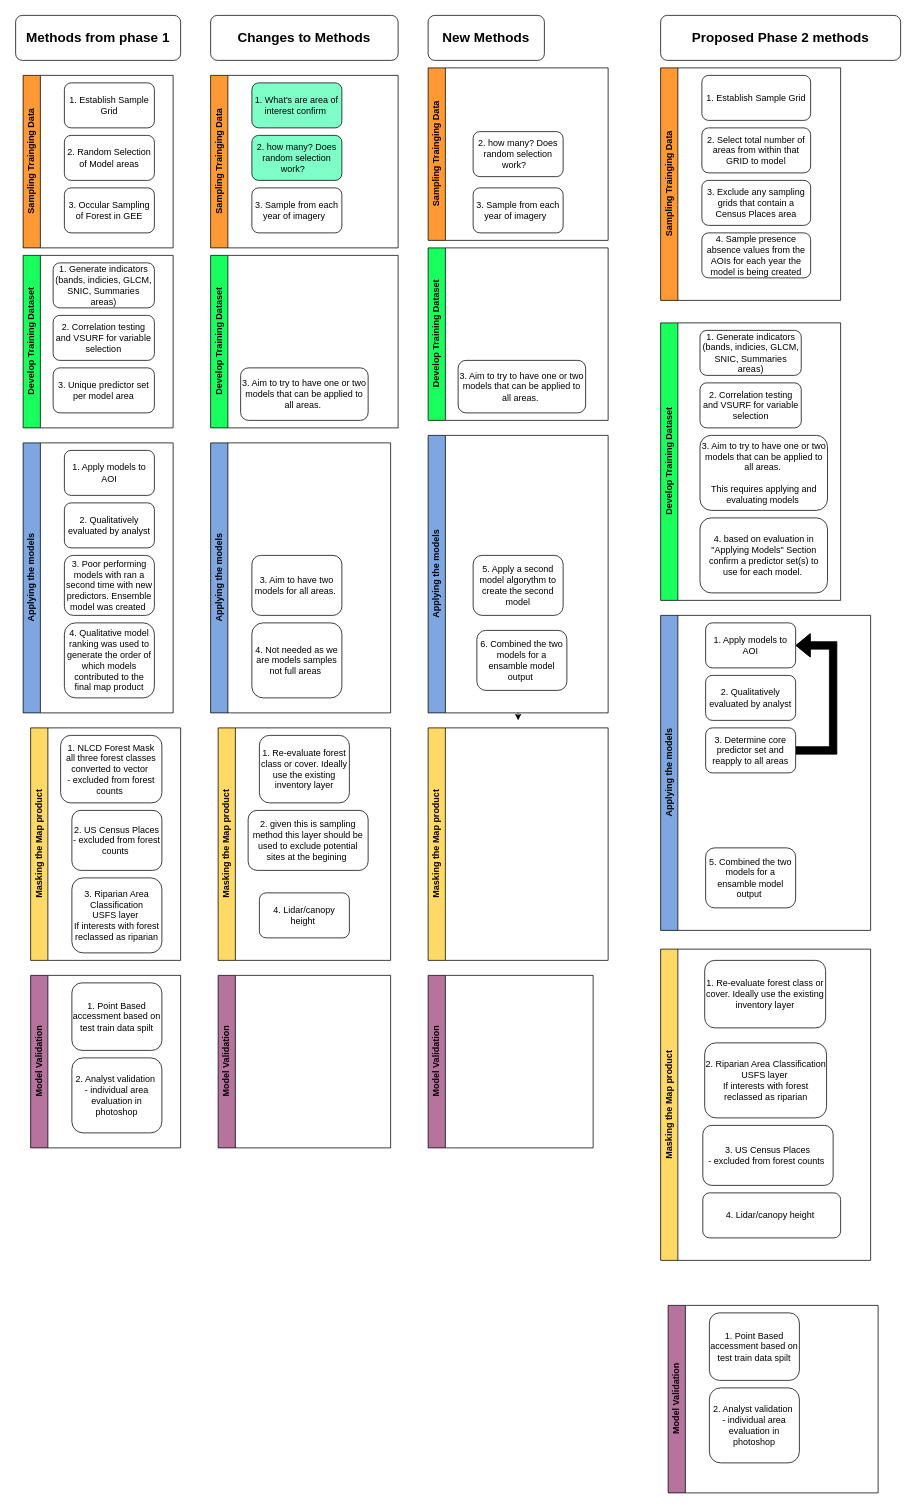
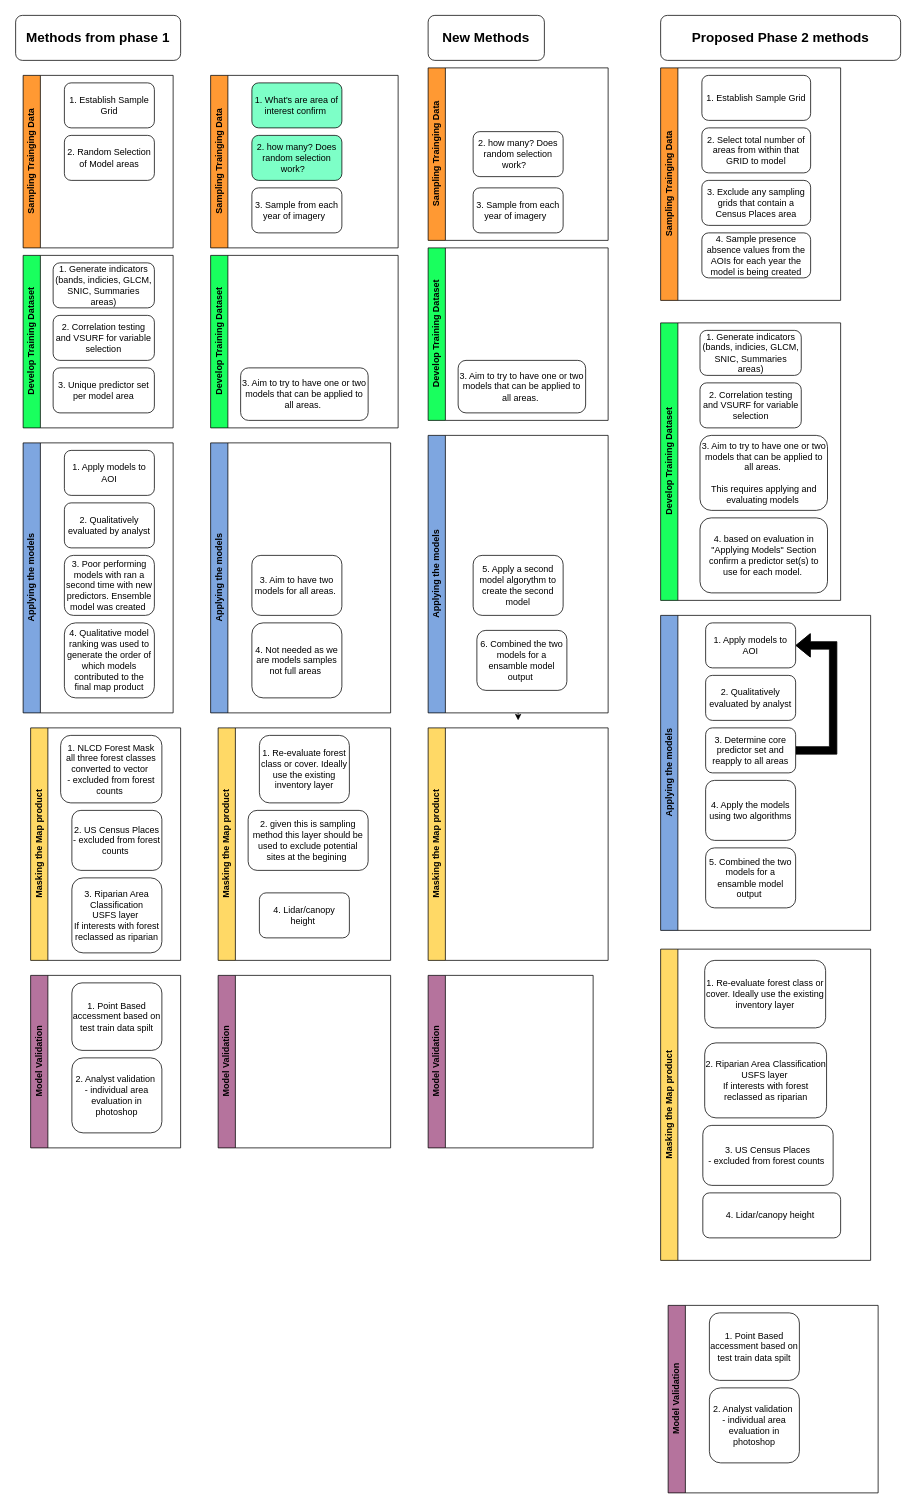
  <mxCell id="0" />
  <mxCell id="1" parent="0" />
  <mxCell id="2" value="&lt;b&gt;&lt;font style=&quot;font-size: 18px;&quot;&gt;Methods from phase 1&lt;/font&gt;&lt;/b&gt;" style="rounded=1;whiteSpace=wrap;html=1;fillColor=#FFFFFF;" parent="1" vertex="1"><mxGeometry x="20" y="20" width="220" height="60" as="geometry" /></mxCell>
- <mxCell id="3" value="&lt;b&gt;&lt;font style=&quot;font-size: 18px;&quot;&gt;Changes to Methods&lt;br&gt;&lt;/font&gt;&lt;/b&gt;" style="rounded=1;whiteSpace=wrap;html=1;fillColor=#FFFFFF;" parent="1" vertex="1"><mxGeometry x="280" y="20" width="250" height="60" as="geometry" /></mxCell>
  <mxCell id="4" value="&lt;b&gt;&lt;font style=&quot;font-size: 18px;&quot;&gt;New Methods&lt;br&gt;&lt;/font&gt;&lt;/b&gt;" style="rounded=1;whiteSpace=wrap;html=1;fillColor=#FFFFFF;" parent="1" vertex="1"><mxGeometry x="570" y="20" width="155" height="60" as="geometry" /></mxCell>
  <mxCell id="5" value="&lt;b&gt;&lt;font style=&quot;font-size: 18px;&quot;&gt;Proposed Phase 2 methods&lt;br&gt;&lt;/font&gt;&lt;/b&gt;" style="rounded=1;whiteSpace=wrap;html=1;fillColor=#FFFFFF;" parent="1" vertex="1"><mxGeometry x="880" y="20" width="320" height="60" as="geometry" /></mxCell>
  <mxCell id="6" value="1. Establish Sample Grid" style="rounded=1;whiteSpace=wrap;html=1;" parent="1" vertex="1"><mxGeometry x="85" y="110" width="120" height="60" as="geometry" /></mxCell>
  <mxCell id="7" value="Sampling Trainging Data" style="swimlane;horizontal=0;whiteSpace=wrap;html=1;fillColor=#FF9933;" parent="1" vertex="1"><mxGeometry x="30" y="100" width="200" height="230" as="geometry" /></mxCell>
- <mxCell id="8" value="3. Occular Sampling of Forest in GEE" style="rounded=1;whiteSpace=wrap;html=1;" parent="7" vertex="1"><mxGeometry x="55" y="150" width="120" height="60" as="geometry" /></mxCell>
  <mxCell id="9" value="2. Random Selection of Model areas" style="rounded=1;whiteSpace=wrap;html=1;" parent="7" vertex="1"><mxGeometry x="55" y="80" width="120" height="60" as="geometry" /></mxCell>
  <mxCell id="10" value="1. Generate indicators (bands, indicies, GLCM, SNIC, Summaries areas)" style="rounded=1;whiteSpace=wrap;html=1;" parent="1" vertex="1"><mxGeometry x="70" y="350" width="135" height="60" as="geometry" /></mxCell>
  <mxCell id="11" value="Develop Training Dataset" style="swimlane;horizontal=0;whiteSpace=wrap;html=1;fillColor=#19FF5E;" parent="1" vertex="1"><mxGeometry x="30" y="340" width="200" height="230" as="geometry" /></mxCell>
  <mxCell id="12" value="3. Unique predictor set per model area" style="rounded=1;whiteSpace=wrap;html=1;" parent="11" vertex="1"><mxGeometry x="40" y="150" width="135" height="60" as="geometry" /></mxCell>
  <mxCell id="13" value="2. Correlation testing and VSURF for variable selection" style="rounded=1;whiteSpace=wrap;html=1;" parent="11" vertex="1"><mxGeometry x="40" y="80" width="135" height="60" as="geometry" /></mxCell>
  <mxCell id="14" value="Masking the Map product" style="swimlane;horizontal=0;whiteSpace=wrap;html=1;fillColor=#FFD966;" parent="1" vertex="1"><mxGeometry x="40" y="970" width="200" height="310" as="geometry" /></mxCell>
  <mxCell id="15" value="2. US Census Places&lt;br&gt;- excluded from forest counts&amp;nbsp;" style="rounded=1;whiteSpace=wrap;html=1;" parent="14" vertex="1"><mxGeometry x="55" y="110" width="120" height="80" as="geometry" /></mxCell>
  <mxCell id="16" value="1. NLCD Forest Mask&lt;br&gt;all three forest classes&lt;br&gt;converted to vector&amp;nbsp;&lt;br&gt;- excluded from forest counts&amp;nbsp;" style="rounded=1;whiteSpace=wrap;html=1;" parent="14" vertex="1"><mxGeometry x="40" y="10" width="135" height="90" as="geometry" /></mxCell>
  <mxCell id="17" value="3. Riparian Area Classification&lt;br&gt;USFS layer&amp;nbsp;&lt;br&gt;If interests with forest reclassed as riparian" style="rounded=1;whiteSpace=wrap;html=1;" parent="14" vertex="1"><mxGeometry x="55" y="200" width="120" height="100" as="geometry" /></mxCell>
  <mxCell id="18" value="Applying the models" style="swimlane;horizontal=0;whiteSpace=wrap;html=1;fillColor=#7EA6E0;" parent="1" vertex="1"><mxGeometry x="30" y="590" width="200" height="360" as="geometry" /></mxCell>
  <mxCell id="19" value="3. Poor performing models with ran a second time with new predictors. Ensemble model was created&amp;nbsp;" style="rounded=1;whiteSpace=wrap;html=1;" parent="18" vertex="1"><mxGeometry x="55" y="150" width="120" height="80" as="geometry" /></mxCell>
  <mxCell id="20" value="2. Qualitatively evaluated by analyst" style="rounded=1;whiteSpace=wrap;html=1;" parent="18" vertex="1"><mxGeometry x="55" y="80" width="120" height="60" as="geometry" /></mxCell>
  <mxCell id="21" value="4. Qualitative model ranking was used to generate the order of which models contributed to the final map product" style="rounded=1;whiteSpace=wrap;html=1;" parent="18" vertex="1"><mxGeometry x="55" y="240" width="120" height="100" as="geometry" /></mxCell>
  <mxCell id="22" value="1. Apply models to AOI" style="rounded=1;whiteSpace=wrap;html=1;" parent="18" vertex="1"><mxGeometry x="55" y="10" width="120" height="60" as="geometry" /></mxCell>
  <mxCell id="23" value="Model Validation" style="swimlane;horizontal=0;whiteSpace=wrap;html=1;fillColor=#B5739D;" parent="1" vertex="1"><mxGeometry x="40" y="1300" width="200" height="230" as="geometry" /></mxCell>
  <mxCell id="24" value="1. Point Based accessment based on test train data spilt" style="rounded=1;whiteSpace=wrap;html=1;" parent="23" vertex="1"><mxGeometry x="55" y="10" width="120" height="90" as="geometry" /></mxCell>
  <mxCell id="25" value="2. Analyst validation&amp;nbsp;&lt;br&gt;- individual area evaluation in photoshop" style="rounded=1;whiteSpace=wrap;html=1;" parent="23" vertex="1"><mxGeometry x="55" y="110" width="120" height="100" as="geometry" /></mxCell>
  <mxCell id="26" value="1. What's are area of interest confirm&amp;nbsp;" style="rounded=1;whiteSpace=wrap;html=1;fillColor=#7DFFC7;" parent="1" vertex="1"><mxGeometry x="335" y="110" width="120" height="60" as="geometry" /></mxCell>
  <mxCell id="27" value="Sampling Trainging Data" style="swimlane;horizontal=0;whiteSpace=wrap;html=1;fillColor=#FF9933;" parent="1" vertex="1"><mxGeometry x="280" y="100" width="250" height="230" as="geometry" /></mxCell>
  <mxCell id="28" value="2. how many? Does random selection work?&amp;nbsp; &amp;nbsp;" style="rounded=1;whiteSpace=wrap;html=1;fillColor=#7DFFC7;" parent="27" vertex="1"><mxGeometry x="55" y="80" width="120" height="60" as="geometry" /></mxCell>
  <mxCell id="29" value="3. Sample from each year of imagery&amp;nbsp;&amp;nbsp;" style="rounded=1;whiteSpace=wrap;html=1;" parent="27" vertex="1"><mxGeometry x="55" y="150" width="120" height="60" as="geometry" /></mxCell>
  <mxCell id="30" value="Develop Training Dataset" style="swimlane;horizontal=0;whiteSpace=wrap;html=1;fillColor=#19FF5E;" parent="1" vertex="1"><mxGeometry x="280" y="340" width="250" height="230" as="geometry" /></mxCell>
  <mxCell id="31" value="3. Aim to try to have one or two models that can be applied to all areas.&amp;nbsp;" style="rounded=1;whiteSpace=wrap;html=1;" parent="30" vertex="1"><mxGeometry x="40" y="150" width="170" height="70" as="geometry" /></mxCell>
  <mxCell id="32" value="Masking the Map product" style="swimlane;horizontal=0;whiteSpace=wrap;html=1;fillColor=#FFD966;" parent="1" vertex="1"><mxGeometry x="290" y="970" width="230" height="310" as="geometry" /></mxCell>
  <mxCell id="33" value="2. given this is sampling method this layer should be used to exclude potential sites at the begining&amp;nbsp;" style="rounded=1;whiteSpace=wrap;html=1;" parent="32" vertex="1"><mxGeometry x="40" y="110" width="160" height="80" as="geometry" /></mxCell>
  <mxCell id="34" value="1. Re-evaluate forest class or cover. Ideally use the existing inventory layer" style="rounded=1;whiteSpace=wrap;html=1;" parent="32" vertex="1"><mxGeometry x="55" y="10" width="120" height="90" as="geometry" /></mxCell>
  <mxCell id="35" value="4. Lidar/canopy height&amp;nbsp;" style="rounded=1;whiteSpace=wrap;html=1;" parent="32" vertex="1"><mxGeometry x="55" y="220" width="120" height="60" as="geometry" /></mxCell>
  <mxCell id="36" value="Applying the models" style="swimlane;horizontal=0;whiteSpace=wrap;html=1;fillColor=#7EA6E0;" parent="1" vertex="1"><mxGeometry x="280" y="590" width="240" height="360" as="geometry" /></mxCell>
  <mxCell id="37" value="3. Aim to have two models for all areas.&amp;nbsp;" style="rounded=1;whiteSpace=wrap;html=1;" parent="36" vertex="1"><mxGeometry x="55" y="150" width="120" height="80" as="geometry" /></mxCell>
  <mxCell id="38" value="4. Not needed as we are models samples not full areas&amp;nbsp;" style="rounded=1;whiteSpace=wrap;html=1;" parent="36" vertex="1"><mxGeometry x="55" y="240" width="120" height="100" as="geometry" /></mxCell>
  <mxCell id="39" value="Sampling Trainging Data" style="swimlane;horizontal=0;whiteSpace=wrap;html=1;fillColor=#FF9933;" parent="1" vertex="1"><mxGeometry x="570" y="90" width="240" height="230" as="geometry" /></mxCell>
  <mxCell id="40" value="2. how many? Does random selection work?&amp;nbsp; &amp;nbsp;" style="rounded=1;whiteSpace=wrap;html=1;" parent="39" vertex="1"><mxGeometry x="60" y="85" width="120" height="60" as="geometry" /></mxCell>
  <mxCell id="41" value="3. Sample from each year of imagery&amp;nbsp;&amp;nbsp;" style="rounded=1;whiteSpace=wrap;html=1;" parent="39" vertex="1"><mxGeometry x="60" y="160" width="120" height="60" as="geometry" /></mxCell>
  <mxCell id="42" value="Develop Training Dataset" style="swimlane;horizontal=0;whiteSpace=wrap;html=1;fillColor=#19FF5E;" parent="1" vertex="1"><mxGeometry x="570" y="330" width="240" height="230" as="geometry" /></mxCell>
  <mxCell id="43" value="3. Aim to try to have one or two models that can be applied to all areas.&amp;nbsp;" style="rounded=1;whiteSpace=wrap;html=1;" parent="42" vertex="1"><mxGeometry x="40" y="150" width="170" height="70" as="geometry" /></mxCell>
  <mxCell id="44" style="edgeStyle=orthogonalEdgeStyle;rounded=0;orthogonalLoop=1;jettySize=auto;html=1;exitX=0.5;exitY=1;exitDx=0;exitDy=0;" parent="1" source="45" edge="1"><mxGeometry relative="1" as="geometry"><mxPoint x="690" y="960" as="targetPoint" /></mxGeometry></mxCell>
  <mxCell id="45" value="Applying the models" style="swimlane;horizontal=0;whiteSpace=wrap;html=1;fillColor=#7EA6E0;" parent="1" vertex="1"><mxGeometry x="570" y="580" width="240" height="370" as="geometry" /></mxCell>
  <mxCell id="46" value="5. Apply a second model algorythm to create the second model" style="rounded=1;whiteSpace=wrap;html=1;" parent="45" vertex="1"><mxGeometry x="60" y="160" width="120" height="80" as="geometry" /></mxCell>
  <mxCell id="47" value="6. Combined the two models for a ensamble model output&amp;nbsp;" style="rounded=1;whiteSpace=wrap;html=1;" parent="45" vertex="1"><mxGeometry x="65" y="260" width="120" height="80" as="geometry" /></mxCell>
  <mxCell id="48" value="Masking the Map product" style="swimlane;horizontal=0;whiteSpace=wrap;html=1;fillColor=#FFD966;" parent="1" vertex="1"><mxGeometry x="570" y="970" width="240" height="310" as="geometry" /></mxCell>
  <mxCell id="49" value="Model Validation" style="swimlane;horizontal=0;whiteSpace=wrap;html=1;fillColor=#B5739D;" parent="1" vertex="1"><mxGeometry x="290" y="1300" width="230" height="230" as="geometry" /></mxCell>
  <mxCell id="50" value="Sampling Trainging Data" style="swimlane;horizontal=0;whiteSpace=wrap;html=1;fillColor=#FF9933;" parent="1" vertex="1"><mxGeometry x="880" y="90" width="240" height="310" as="geometry" /></mxCell>
  <mxCell id="51" value="2. Select total number of areas from within that GRID to model" style="rounded=1;whiteSpace=wrap;html=1;" parent="50" vertex="1"><mxGeometry x="55" y="80" width="145" height="60" as="geometry" /></mxCell>
  <mxCell id="52" value="1. Establish Sample Grid" style="rounded=1;whiteSpace=wrap;html=1;" parent="50" vertex="1"><mxGeometry x="55" y="10" width="145" height="60" as="geometry" /></mxCell>
  <mxCell id="53" value="3. Exclude any sampling grids that contain a Census Places area" style="rounded=1;whiteSpace=wrap;html=1;" parent="50" vertex="1"><mxGeometry x="55" y="150" width="145" height="60" as="geometry" /></mxCell>
  <mxCell id="54" value="4. Sample presence absence values from the AOIs for each year the model is being created" style="rounded=1;whiteSpace=wrap;html=1;" parent="50" vertex="1"><mxGeometry x="55" y="220" width="145" height="60" as="geometry" /></mxCell>
  <mxCell id="55" value="Develop Training Dataset" style="swimlane;horizontal=0;whiteSpace=wrap;html=1;fillColor=#19FF5E;" parent="1" vertex="1"><mxGeometry x="880" y="430" width="240" height="370" as="geometry" /></mxCell>
  <mxCell id="56" value="3. Aim to try to have one or two models that can be applied to all areas.&amp;nbsp;&lt;br&gt;&lt;br&gt;This requires applying and evaluating models&amp;nbsp;" style="rounded=1;whiteSpace=wrap;html=1;" parent="55" vertex="1"><mxGeometry x="52.5" y="150" width="170" height="100" as="geometry" /></mxCell>
  <mxCell id="57" value="1. Generate indicators (bands, indicies, GLCM, SNIC, Summaries areas)" style="rounded=1;whiteSpace=wrap;html=1;" parent="55" vertex="1"><mxGeometry x="52.5" y="10" width="135" height="60" as="geometry" /></mxCell>
  <mxCell id="58" value="2. Correlation testing and VSURF for variable selection" style="rounded=1;whiteSpace=wrap;html=1;" parent="55" vertex="1"><mxGeometry x="52.5" y="80" width="135" height="60" as="geometry" /></mxCell>
  <mxCell id="59" value="4. based on evaluation in &quot;Applying Models&quot; Section confirm a predictor set(s) to use for each model.&amp;nbsp;" style="rounded=1;whiteSpace=wrap;html=1;" parent="55" vertex="1"><mxGeometry x="52.5" y="260" width="170" height="100" as="geometry" /></mxCell>
  <mxCell id="60" value="Applying the models" style="swimlane;horizontal=0;whiteSpace=wrap;html=1;fillColor=#7EA6E0;" parent="1" vertex="1"><mxGeometry x="880" y="820" width="280" height="420" as="geometry" /></mxCell>
  <mxCell id="61" value="2. Qualitatively evaluated by analyst" style="rounded=1;whiteSpace=wrap;html=1;" parent="60" vertex="1"><mxGeometry x="60" y="80" width="120" height="60" as="geometry" /></mxCell>
  <mxCell id="62" value="1. Apply models to AOI" style="rounded=1;whiteSpace=wrap;html=1;" parent="60" vertex="1"><mxGeometry x="60" y="10" width="120" height="60" as="geometry" /></mxCell>
  <mxCell id="63" style="edgeStyle=orthogonalEdgeStyle;rounded=0;orthogonalLoop=1;jettySize=auto;html=1;exitX=1;exitY=0.5;exitDx=0;exitDy=0;entryX=1;entryY=0.5;entryDx=0;entryDy=0;strokeColor=default;shape=flexArrow;fillColor=#000000;" parent="60" source="64" target="62" edge="1"><mxGeometry relative="1" as="geometry"><Array as="points"><mxPoint x="230" y="180" /><mxPoint x="230" y="40" /></Array></mxGeometry></mxCell>
  <mxCell id="64" value="3. Determine core predictor set and reapply to all areas" style="rounded=1;whiteSpace=wrap;html=1;" parent="60" vertex="1"><mxGeometry x="60" y="150" width="120" height="60" as="geometry" /></mxCell>
+ <mxCell id="65" value="4. Apply the models using two algorithms" style="rounded=1;whiteSpace=wrap;html=1;" parent="60" vertex="1"><mxGeometry x="60" y="220" width="120" height="80" as="geometry" /></mxCell>
  <mxCell id="66" value="5. Combined the two models for a ensamble model output&amp;nbsp;" style="rounded=1;whiteSpace=wrap;html=1;" parent="60" vertex="1"><mxGeometry x="60" y="310" width="120" height="80" as="geometry" /></mxCell>
  <mxCell id="67" value="Masking the Map product" style="swimlane;horizontal=0;whiteSpace=wrap;html=1;fillColor=#FFD966;" parent="1" vertex="1"><mxGeometry x="880" y="1265" width="280" height="415" as="geometry" /></mxCell>
  <mxCell id="68" value="2. Riparian Area Classification&lt;br&gt;USFS layer&amp;nbsp;&lt;br&gt;If interests with forest reclassed as riparian" style="rounded=1;whiteSpace=wrap;html=1;" parent="67" vertex="1"><mxGeometry x="58.75" y="125" width="162.5" height="100" as="geometry" /></mxCell>
  <mxCell id="69" value="1. Re-evaluate forest class or cover. Ideally use the existing inventory layer" style="rounded=1;whiteSpace=wrap;html=1;" vertex="1" parent="67"><mxGeometry x="58.75" y="15" width="161.25" height="90" as="geometry" /></mxCell>
  <mxCell id="70" value="4. Lidar/canopy height&amp;nbsp;" style="rounded=1;whiteSpace=wrap;html=1;" vertex="1" parent="67"><mxGeometry x="56.25" y="325" width="183.75" height="60" as="geometry" /></mxCell>
  <mxCell id="71" value="3. US Census Places&lt;br&gt;- excluded from forest counts&amp;nbsp;" style="rounded=1;whiteSpace=wrap;html=1;" vertex="1" parent="67"><mxGeometry x="56.25" y="235" width="173.75" height="80" as="geometry" /></mxCell>
  <mxCell id="72" value="Model Validation" style="swimlane;horizontal=0;whiteSpace=wrap;html=1;fillColor=#B5739D;" parent="1" vertex="1"><mxGeometry x="570" y="1300" width="220" height="230" as="geometry" /></mxCell>
  <mxCell id="73" value="Model Validation" style="swimlane;horizontal=0;whiteSpace=wrap;html=1;fillColor=#B5739D;" parent="1" vertex="1"><mxGeometry x="890" y="1740" width="280" height="250" as="geometry" /></mxCell>
  <mxCell id="74" value="1. Point Based accessment based on test train data spilt" style="rounded=1;whiteSpace=wrap;html=1;" parent="73" vertex="1"><mxGeometry x="55" y="10" width="120" height="90" as="geometry" /></mxCell>
  <mxCell id="75" value="2. Analyst validation&amp;nbsp;&lt;br&gt;- individual area evaluation in photoshop" style="rounded=1;whiteSpace=wrap;html=1;" parent="73" vertex="1"><mxGeometry x="55" y="110" width="120" height="100" as="geometry" /></mxCell>
